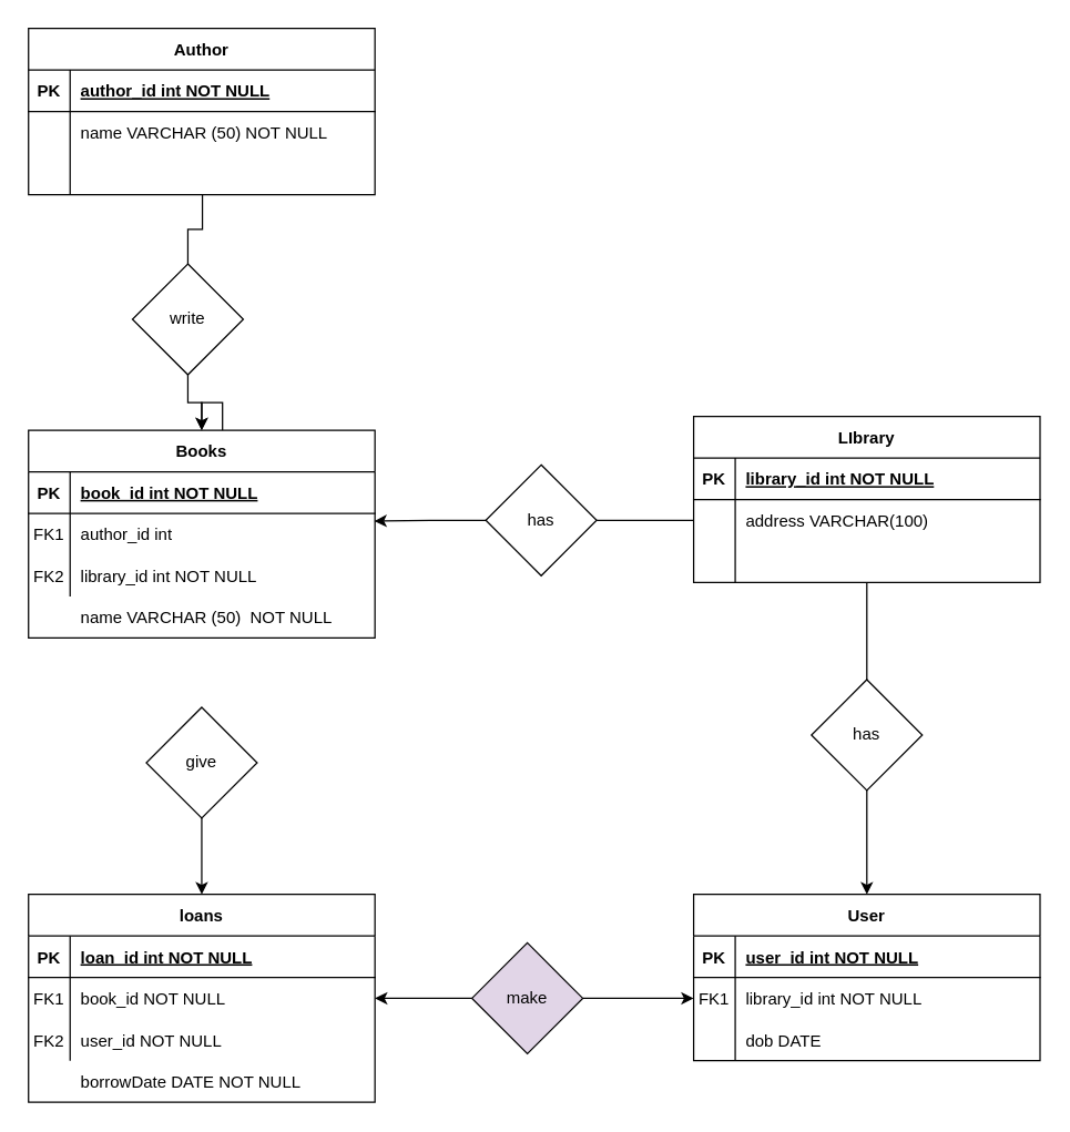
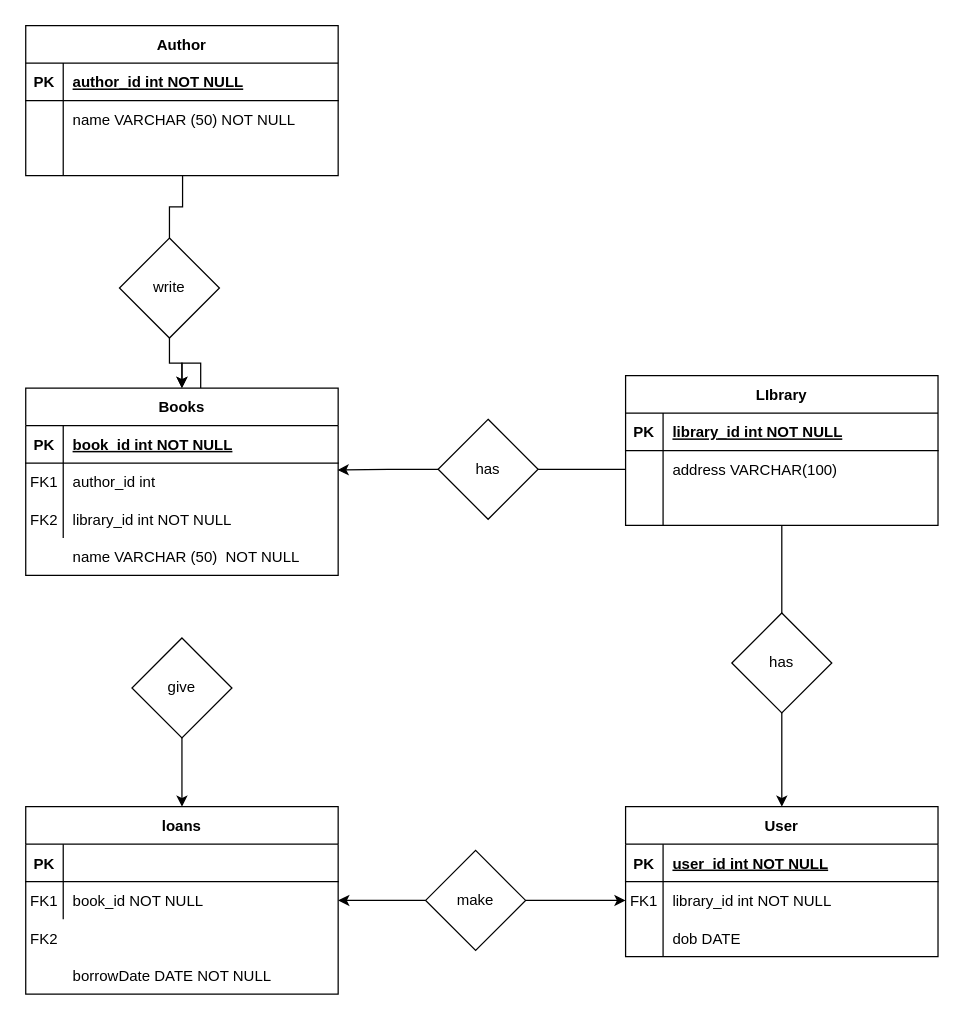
  <mxCell id="0" />
  <mxCell id="1" parent="0" />
  <mxCell id="2" style="edgeStyle=orthogonalEdgeStyle;rounded=0;orthogonalLoop=1;jettySize=auto;html=1;entryX=0.5;entryY=0;entryDx=0;entryDy=0;endArrow=none;endFill=0;" edge="1" parent="1" source="3" target="54"><mxGeometry relative="1" as="geometry" /></mxCell>
  <mxCell id="3" value="LIbrary" style="shape=table;startSize=30;container=1;collapsible=1;childLayout=tableLayout;fixedRows=1;rowLines=0;fontStyle=1;align=center;resizeLast=1;" parent="1" vertex="1"><mxGeometry x="500" y="300" width="250" height="120" as="geometry"><mxRectangle x="450" y="420" width="70" height="30" as="alternateBounds" /></mxGeometry></mxCell>
  <mxCell id="4" value="" style="shape=partialRectangle;collapsible=0;dropTarget=0;pointerEvents=0;fillColor=none;points=[[0,0.5],[1,0.5]];portConstraint=eastwest;top=0;left=0;right=0;bottom=1;" parent="3" vertex="1"><mxGeometry y="30" width="250" height="30" as="geometry" /></mxCell>
  <mxCell id="5" value="PK" style="shape=partialRectangle;overflow=hidden;connectable=0;fillColor=none;top=0;left=0;bottom=0;right=0;fontStyle=1;" parent="4" vertex="1"><mxGeometry width="30" height="30" as="geometry" /></mxCell>
  <mxCell id="6" value="library_id int NOT NULL" style="shape=partialRectangle;overflow=hidden;connectable=0;fillColor=none;top=0;left=0;bottom=0;right=0;align=left;spacingLeft=6;fontStyle=5;" parent="4" vertex="1"><mxGeometry x="30" width="220" height="30" as="geometry" /></mxCell>
  <mxCell id="7" value="" style="shape=partialRectangle;collapsible=0;dropTarget=0;pointerEvents=0;fillColor=none;points=[[0,0.5],[1,0.5]];portConstraint=eastwest;top=0;left=0;right=0;bottom=0;" parent="3" vertex="1"><mxGeometry y="60" width="250" height="30" as="geometry" /></mxCell>
  <mxCell id="8" value="" style="shape=partialRectangle;overflow=hidden;connectable=0;fillColor=none;top=0;left=0;bottom=0;right=0;" parent="7" vertex="1"><mxGeometry width="30" height="30" as="geometry" /></mxCell>
  <mxCell id="9" value="address VARCHAR(100)" style="shape=partialRectangle;overflow=hidden;connectable=0;fillColor=none;top=0;left=0;bottom=0;right=0;align=left;spacingLeft=6;" parent="7" vertex="1"><mxGeometry x="30" width="220" height="30" as="geometry" /></mxCell>
  <mxCell id="10" value="" style="shape=partialRectangle;collapsible=0;dropTarget=0;pointerEvents=0;fillColor=none;points=[[0,0.5],[1,0.5]];portConstraint=eastwest;top=0;left=0;right=0;bottom=0;" parent="3" vertex="1"><mxGeometry y="90" width="250" height="30" as="geometry" /></mxCell>
  <mxCell id="11" value="" style="shape=partialRectangle;overflow=hidden;connectable=0;fillColor=none;top=0;left=0;bottom=0;right=0;" parent="10" vertex="1"><mxGeometry width="30" height="30" as="geometry" /></mxCell>
  <mxCell id="12" value="" style="shape=partialRectangle;overflow=hidden;connectable=0;fillColor=none;top=0;left=0;bottom=0;right=0;align=left;spacingLeft=6;" parent="10" vertex="1"><mxGeometry x="30" width="220" height="30" as="geometry" /></mxCell>
  <mxCell id="13" style="edgeStyle=orthogonalEdgeStyle;rounded=0;orthogonalLoop=1;jettySize=auto;html=1;endArrow=none;endFill=0;" edge="1" parent="1" source="7" target="15"><mxGeometry relative="1" as="geometry"><mxPoint x="390" y="375" as="targetPoint" /></mxGeometry></mxCell>
  <mxCell id="14" style="edgeStyle=orthogonalEdgeStyle;rounded=0;orthogonalLoop=1;jettySize=auto;html=1;entryX=0.998;entryY=0.187;entryDx=0;entryDy=0;entryPerimeter=0;" edge="1" parent="1" source="15" target="22"><mxGeometry relative="1" as="geometry"><mxPoint x="273" y="370" as="targetPoint" /></mxGeometry></mxCell>
  <mxCell id="15" value="has" style="rhombus;whiteSpace=wrap;html=1;" vertex="1" parent="1"><mxGeometry x="350" y="335" width="80" height="80" as="geometry" /></mxCell>
  <mxCell id="16" style="edgeStyle=orthogonalEdgeStyle;rounded=0;orthogonalLoop=1;jettySize=auto;html=1;exitX=0.5;exitY=0;exitDx=0;exitDy=0;entryX=0.5;entryY=1;entryDx=0;entryDy=0;endArrow=none;endFill=0;startArrow=classic;startFill=1;" edge="1" parent="1" source="18" target="52"><mxGeometry relative="1" as="geometry" /></mxCell>
  <mxCell id="17" value="" style="edgeStyle=orthogonalEdgeStyle;rounded=0;orthogonalLoop=1;jettySize=auto;html=1;endArrow=none;endFill=0;startArrow=classic;startFill=1;" edge="1" parent="1" source="18" target="21"><mxGeometry relative="1" as="geometry" /></mxCell>
  <mxCell id="18" value="Books" style="shape=table;startSize=30;container=1;collapsible=1;childLayout=tableLayout;fixedRows=1;rowLines=0;fontStyle=1;align=center;resizeLast=1;" vertex="1" parent="1"><mxGeometry x="20" y="310" width="250" height="150" as="geometry" /></mxCell>
  <mxCell id="19" value="" style="shape=partialRectangle;collapsible=0;dropTarget=0;pointerEvents=0;fillColor=none;points=[[0,0.5],[1,0.5]];portConstraint=eastwest;top=0;left=0;right=0;bottom=1;" vertex="1" parent="18"><mxGeometry y="30" width="250" height="30" as="geometry" /></mxCell>
  <mxCell id="20" value="PK" style="shape=partialRectangle;overflow=hidden;connectable=0;fillColor=none;top=0;left=0;bottom=0;right=0;fontStyle=1;" vertex="1" parent="19"><mxGeometry width="30" height="30" as="geometry" /></mxCell>
  <mxCell id="21" value="book_id int NOT NULL" style="shape=partialRectangle;overflow=hidden;connectable=0;fillColor=none;top=0;left=0;bottom=0;right=0;align=left;spacingLeft=6;fontStyle=5;" vertex="1" parent="19"><mxGeometry x="30" width="220" height="30" as="geometry" /></mxCell>
  <mxCell id="22" value="" style="shape=partialRectangle;collapsible=0;dropTarget=0;pointerEvents=0;fillColor=none;points=[[0,0.5],[1,0.5]];portConstraint=eastwest;top=0;left=0;right=0;bottom=0;" vertex="1" parent="18"><mxGeometry y="60" width="250" height="30" as="geometry" /></mxCell>
  <mxCell id="23" value="FK1" style="shape=partialRectangle;overflow=hidden;connectable=0;fillColor=none;top=0;left=0;bottom=0;right=0;" vertex="1" parent="22"><mxGeometry width="30" height="30" as="geometry" /></mxCell>
  <mxCell id="24" value="author_id int" style="shape=partialRectangle;overflow=hidden;connectable=0;fillColor=none;top=0;left=0;bottom=0;right=0;align=left;spacingLeft=6;" vertex="1" parent="22"><mxGeometry x="30" width="220" height="30" as="geometry" /></mxCell>
  <mxCell id="25" value="" style="shape=partialRectangle;collapsible=0;dropTarget=0;pointerEvents=0;fillColor=none;points=[[0,0.5],[1,0.5]];portConstraint=eastwest;top=0;left=0;right=0;bottom=0;" vertex="1" parent="18"><mxGeometry y="90" width="250" height="30" as="geometry" /></mxCell>
  <mxCell id="26" value="FK2" style="shape=partialRectangle;overflow=hidden;connectable=0;fillColor=none;top=0;left=0;bottom=0;right=0;" vertex="1" parent="25"><mxGeometry width="30" height="30" as="geometry" /></mxCell>
  <mxCell id="27" value="library_id int NOT NULL" style="shape=partialRectangle;overflow=hidden;connectable=0;fillColor=none;top=0;left=0;bottom=0;right=0;align=left;spacingLeft=6;" vertex="1" parent="25"><mxGeometry x="30" width="220" height="30" as="geometry" /></mxCell>
  <mxCell id="28" value="" style="shape=partialRectangle;collapsible=0;dropTarget=0;pointerEvents=0;fillColor=none;points=[[0,0.5],[1,0.5]];portConstraint=eastwest;top=0;left=0;right=0;bottom=0;" vertex="1" parent="1"><mxGeometry x="20" y="430" width="250" height="30" as="geometry" /></mxCell>
  <mxCell id="29" value="" style="shape=partialRectangle;overflow=hidden;connectable=0;fillColor=none;top=0;left=0;bottom=0;right=0;" vertex="1" parent="28"><mxGeometry width="30" height="30" as="geometry" /></mxCell>
  <mxCell id="30" value="name VARCHAR (50)  NOT NULL" style="shape=partialRectangle;overflow=hidden;connectable=0;fillColor=none;top=0;left=0;bottom=0;right=0;align=left;spacingLeft=6;" vertex="1" parent="28"><mxGeometry x="30" width="220" height="30" as="geometry" /></mxCell>
  <mxCell id="31" value="User" style="shape=table;startSize=30;container=1;collapsible=1;childLayout=tableLayout;fixedRows=1;rowLines=0;fontStyle=1;align=center;resizeLast=1;" vertex="1" parent="1"><mxGeometry x="500" y="645" width="250" height="120" as="geometry"><mxRectangle x="450" y="420" width="70" height="30" as="alternateBounds" /></mxGeometry></mxCell>
  <mxCell id="32" value="" style="shape=partialRectangle;collapsible=0;dropTarget=0;pointerEvents=0;fillColor=none;points=[[0,0.5],[1,0.5]];portConstraint=eastwest;top=0;left=0;right=0;bottom=1;" vertex="1" parent="31"><mxGeometry y="30" width="250" height="30" as="geometry" /></mxCell>
  <mxCell id="33" value="PK" style="shape=partialRectangle;overflow=hidden;connectable=0;fillColor=none;top=0;left=0;bottom=0;right=0;fontStyle=1;" vertex="1" parent="32"><mxGeometry width="30" height="30" as="geometry" /></mxCell>
  <mxCell id="34" value="user_id int NOT NULL" style="shape=partialRectangle;overflow=hidden;connectable=0;fillColor=none;top=0;left=0;bottom=0;right=0;align=left;spacingLeft=6;fontStyle=5;" vertex="1" parent="32"><mxGeometry x="30" width="220" height="30" as="geometry" /></mxCell>
  <mxCell id="35" value="" style="shape=partialRectangle;collapsible=0;dropTarget=0;pointerEvents=0;fillColor=none;points=[[0,0.5],[1,0.5]];portConstraint=eastwest;top=0;left=0;right=0;bottom=0;" vertex="1" parent="31"><mxGeometry y="60" width="250" height="30" as="geometry" /></mxCell>
  <mxCell id="36" value="FK1" style="shape=partialRectangle;overflow=hidden;connectable=0;fillColor=none;top=0;left=0;bottom=0;right=0;" vertex="1" parent="35"><mxGeometry width="30" height="30" as="geometry" /></mxCell>
  <mxCell id="37" value="library_id int NOT NULL" style="shape=partialRectangle;overflow=hidden;connectable=0;fillColor=none;top=0;left=0;bottom=0;right=0;align=left;spacingLeft=6;" vertex="1" parent="35"><mxGeometry x="30" width="220" height="30" as="geometry" /></mxCell>
  <mxCell id="38" value="" style="shape=partialRectangle;collapsible=0;dropTarget=0;pointerEvents=0;fillColor=none;points=[[0,0.5],[1,0.5]];portConstraint=eastwest;top=0;left=0;right=0;bottom=0;" vertex="1" parent="31"><mxGeometry y="90" width="250" height="30" as="geometry" /></mxCell>
  <mxCell id="39" value="" style="shape=partialRectangle;overflow=hidden;connectable=0;fillColor=none;top=0;left=0;bottom=0;right=0;" vertex="1" parent="38"><mxGeometry width="30" height="30" as="geometry" /></mxCell>
  <mxCell id="40" value="dob DATE" style="shape=partialRectangle;overflow=hidden;connectable=0;fillColor=none;top=0;left=0;bottom=0;right=0;align=left;spacingLeft=6;" vertex="1" parent="38"><mxGeometry x="30" width="220" height="30" as="geometry" /></mxCell>
  <mxCell id="41" value="Author" style="shape=table;startSize=30;container=1;collapsible=1;childLayout=tableLayout;fixedRows=1;rowLines=0;fontStyle=1;align=center;resizeLast=1;" vertex="1" parent="1"><mxGeometry x="20" y="20" width="250" height="120" as="geometry" /></mxCell>
  <mxCell id="42" value="" style="shape=partialRectangle;collapsible=0;dropTarget=0;pointerEvents=0;fillColor=none;points=[[0,0.5],[1,0.5]];portConstraint=eastwest;top=0;left=0;right=0;bottom=1;" vertex="1" parent="41"><mxGeometry y="30" width="250" height="30" as="geometry" /></mxCell>
  <mxCell id="43" value="PK" style="shape=partialRectangle;overflow=hidden;connectable=0;fillColor=none;top=0;left=0;bottom=0;right=0;fontStyle=1;" vertex="1" parent="42"><mxGeometry width="30" height="30" as="geometry" /></mxCell>
  <mxCell id="44" value="author_id int NOT NULL" style="shape=partialRectangle;overflow=hidden;connectable=0;fillColor=none;top=0;left=0;bottom=0;right=0;align=left;spacingLeft=6;fontStyle=5;" vertex="1" parent="42"><mxGeometry x="30" width="220" height="30" as="geometry" /></mxCell>
  <mxCell id="45" value="" style="shape=partialRectangle;collapsible=0;dropTarget=0;pointerEvents=0;fillColor=none;points=[[0,0.5],[1,0.5]];portConstraint=eastwest;top=0;left=0;right=0;bottom=0;" vertex="1" parent="41"><mxGeometry y="60" width="250" height="30" as="geometry" /></mxCell>
  <mxCell id="46" value="" style="shape=partialRectangle;overflow=hidden;connectable=0;fillColor=none;top=0;left=0;bottom=0;right=0;" vertex="1" parent="45"><mxGeometry width="30" height="30" as="geometry" /></mxCell>
  <mxCell id="47" value="name VARCHAR (50) NOT NULL" style="shape=partialRectangle;overflow=hidden;connectable=0;fillColor=none;top=0;left=0;bottom=0;right=0;align=left;spacingLeft=6;" vertex="1" parent="45"><mxGeometry x="30" width="220" height="30" as="geometry" /></mxCell>
  <mxCell id="48" value="" style="shape=partialRectangle;collapsible=0;dropTarget=0;pointerEvents=0;fillColor=none;points=[[0,0.5],[1,0.5]];portConstraint=eastwest;top=0;left=0;right=0;bottom=0;" vertex="1" parent="41"><mxGeometry y="90" width="250" height="30" as="geometry" /></mxCell>
  <mxCell id="49" value="" style="shape=partialRectangle;overflow=hidden;connectable=0;fillColor=none;top=0;left=0;bottom=0;right=0;" vertex="1" parent="48"><mxGeometry width="30" height="30" as="geometry" /></mxCell>
  <mxCell id="50" value="" style="shape=partialRectangle;overflow=hidden;connectable=0;fillColor=none;top=0;left=0;bottom=0;right=0;align=left;spacingLeft=6;" vertex="1" parent="48"><mxGeometry x="30" width="220" height="30" as="geometry" /></mxCell>
  <mxCell id="51" style="edgeStyle=orthogonalEdgeStyle;rounded=0;orthogonalLoop=1;jettySize=auto;html=1;entryX=0.502;entryY=1.01;entryDx=0;entryDy=0;entryPerimeter=0;endArrow=none;endFill=0;" edge="1" parent="1" source="52" target="48"><mxGeometry relative="1" as="geometry" /></mxCell>
  <mxCell id="52" value="write" style="rhombus;whiteSpace=wrap;html=1;" vertex="1" parent="1"><mxGeometry x="95" y="190" width="80" height="80" as="geometry" /></mxCell>
  <mxCell id="53" style="edgeStyle=orthogonalEdgeStyle;rounded=0;orthogonalLoop=1;jettySize=auto;html=1;entryX=0.5;entryY=0;entryDx=0;entryDy=0;endArrow=classic;endFill=1;" edge="1" parent="1" source="54" target="31"><mxGeometry relative="1" as="geometry" /></mxCell>
  <mxCell id="54" value="has" style="rhombus;whiteSpace=wrap;html=1;" vertex="1" parent="1"><mxGeometry x="585" y="490" width="80" height="80" as="geometry" /></mxCell>
  <mxCell id="55" style="edgeStyle=orthogonalEdgeStyle;rounded=0;orthogonalLoop=1;jettySize=auto;html=1;endArrow=classic;endFill=1;" edge="1" parent="1" source="56" target="57"><mxGeometry relative="1" as="geometry" /></mxCell>
  <mxCell id="56" value="&lt;span style=&quot;font-weight: 400&quot;&gt;give&lt;/span&gt;" style="rhombus;whiteSpace=wrap;html=1;fontStyle=1;startSize=30;" vertex="1" parent="1"><mxGeometry x="105" y="510" width="80" height="80" as="geometry" /></mxCell>
  <mxCell id="57" value="loans" style="shape=table;startSize=30;container=1;collapsible=1;childLayout=tableLayout;fixedRows=1;rowLines=0;fontStyle=1;align=center;resizeLast=1;" vertex="1" parent="1"><mxGeometry x="20" y="645" width="250" height="150" as="geometry" /></mxCell>
  <mxCell id="58" value="" style="shape=partialRectangle;collapsible=0;dropTarget=0;pointerEvents=0;fillColor=none;points=[[0,0.5],[1,0.5]];portConstraint=eastwest;top=0;left=0;right=0;bottom=1;" vertex="1" parent="57"><mxGeometry y="30" width="250" height="30" as="geometry" /></mxCell>
  <mxCell id="59" value="PK" style="shape=partialRectangle;overflow=hidden;connectable=0;fillColor=none;top=0;left=0;bottom=0;right=0;fontStyle=1;" vertex="1" parent="58"><mxGeometry width="30" height="30" as="geometry" /></mxCell>
- <mxCell id="60" value="loan_id int NOT NULL" style="shape=partialRectangle;overflow=hidden;connectable=0;fillColor=none;top=0;left=0;bottom=0;right=0;align=left;spacingLeft=6;fontStyle=5;" vertex="1" parent="58"><mxGeometry x="30" width="220" height="30" as="geometry" /></mxCell>
  <mxCell id="61" value="" style="shape=partialRectangle;collapsible=0;dropTarget=0;pointerEvents=0;fillColor=none;points=[[0,0.5],[1,0.5]];portConstraint=eastwest;top=0;left=0;right=0;bottom=0;" vertex="1" parent="57"><mxGeometry y="60" width="250" height="30" as="geometry" /></mxCell>
  <mxCell id="62" value="FK1" style="shape=partialRectangle;overflow=hidden;connectable=0;fillColor=none;top=0;left=0;bottom=0;right=0;" vertex="1" parent="61"><mxGeometry width="30" height="30" as="geometry" /></mxCell>
  <mxCell id="63" value="book_id NOT NULL" style="shape=partialRectangle;overflow=hidden;connectable=0;fillColor=none;top=0;left=0;bottom=0;right=0;align=left;spacingLeft=6;" vertex="1" parent="61"><mxGeometry x="30" width="220" height="30" as="geometry" /></mxCell>
  <mxCell id="64" value="" style="shape=partialRectangle;collapsible=0;dropTarget=0;pointerEvents=0;fillColor=none;points=[[0,0.5],[1,0.5]];portConstraint=eastwest;top=0;left=0;right=0;bottom=0;" vertex="1" parent="57"><mxGeometry y="90" width="250" height="30" as="geometry" /></mxCell>
  <mxCell id="65" value="FK2" style="shape=partialRectangle;overflow=hidden;connectable=0;fillColor=none;top=0;left=0;bottom=0;right=0;" vertex="1" parent="64"><mxGeometry width="30" height="30" as="geometry" /></mxCell>
- <mxCell id="66" value="user_id NOT NULL" style="shape=partialRectangle;overflow=hidden;connectable=0;fillColor=none;top=0;left=0;bottom=0;right=0;align=left;spacingLeft=6;" vertex="1" parent="64"><mxGeometry x="30" width="220" height="30" as="geometry" /></mxCell>
  <mxCell id="67" style="edgeStyle=orthogonalEdgeStyle;rounded=0;orthogonalLoop=1;jettySize=auto;html=1;entryX=1;entryY=0.5;entryDx=0;entryDy=0;endArrow=classic;endFill=1;" edge="1" parent="1" source="68" target="61"><mxGeometry relative="1" as="geometry" /></mxCell>
- <mxCell id="68" value="&lt;span style=&quot;font-weight: 400&quot;&gt;make&lt;/span&gt;" style="rhombus;whiteSpace=wrap;html=1;fontStyle=1;startSize=30;fillColor=#e1d5e7;" vertex="1" parent="1"><mxGeometry x="340" y="680" width="80" height="80" as="geometry" /></mxCell>
+ <mxCell id="68" value="&lt;span style=&quot;font-weight: 400&quot;&gt;make&lt;/span&gt;" style="rhombus;whiteSpace=wrap;html=1;fontStyle=1;startSize=30;" vertex="1" parent="1"><mxGeometry x="340" y="680" width="80" height="80" as="geometry" /></mxCell>
  <mxCell id="69" style="edgeStyle=orthogonalEdgeStyle;rounded=0;orthogonalLoop=1;jettySize=auto;html=1;entryX=1;entryY=0.5;entryDx=0;entryDy=0;endArrow=none;endFill=0;startArrow=classic;startFill=1;" edge="1" parent="1" source="35" target="68"><mxGeometry relative="1" as="geometry" /></mxCell>
  <mxCell id="70" value="borrowDate DATE NOT NULL" style="shape=partialRectangle;overflow=hidden;connectable=0;fillColor=none;top=0;left=0;bottom=0;right=0;align=left;spacingLeft=6;" vertex="1" parent="1"><mxGeometry y="765" width="220" height="30" as="geometry" x="50" /></mxCell>
  <mxCell id="71" value="" style="shape=partialRectangle;overflow=hidden;connectable=0;fillColor=none;top=0;left=0;bottom=0;right=0;" vertex="1" parent="1"><mxGeometry x="20" y="765" width="30" height="30" as="geometry" /></mxCell>
